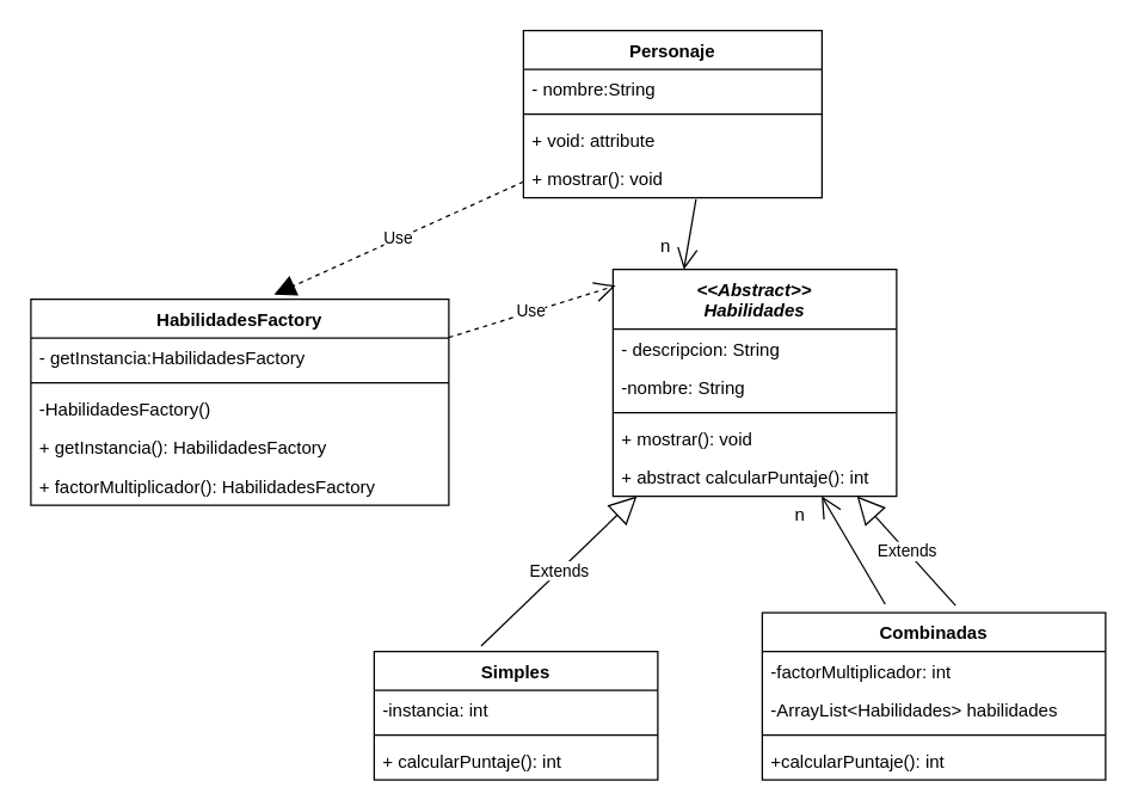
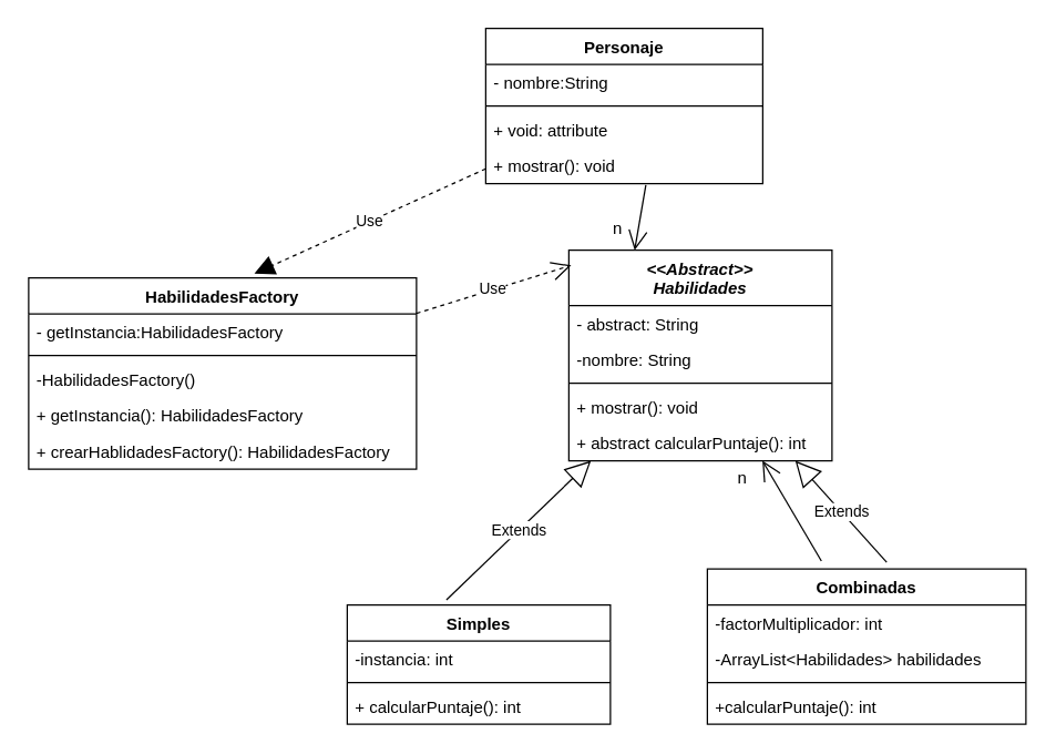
  <mxCell id="0" />
  <mxCell id="1" parent="0" />
  <mxCell id="2" value="Personaje" style="swimlane;fontStyle=1;align=center;verticalAlign=top;childLayout=stackLayout;horizontal=1;startSize=26;horizontalStack=0;resizeParent=1;resizeParentMax=0;resizeLast=0;collapsible=1;marginBottom=0;" vertex="1" parent="1"><mxGeometry x="350" y="20" width="200" height="112" as="geometry" /></mxCell>
  <mxCell id="3" value="- nombre:String" style="text;strokeColor=none;fillColor=none;align=left;verticalAlign=top;spacingLeft=4;spacingRight=4;overflow=hidden;rotatable=0;points=[[0,0.5],[1,0.5]];portConstraint=eastwest;" vertex="1" parent="2"><mxGeometry y="26" width="200" height="26" as="geometry" /></mxCell>
  <mxCell id="4" value="" style="line;strokeWidth=1;fillColor=none;align=left;verticalAlign=middle;spacingTop=-1;spacingLeft=3;spacingRight=3;rotatable=0;labelPosition=right;points=[];portConstraint=eastwest;strokeColor=inherit;" vertex="1" parent="2"><mxGeometry y="52" width="200" height="8" as="geometry" /></mxCell>
  <mxCell id="5" value="+ void: attribute" style="text;strokeColor=none;fillColor=none;align=left;verticalAlign=top;spacingLeft=4;spacingRight=4;overflow=hidden;rotatable=0;points=[[0,0.5],[1,0.5]];portConstraint=eastwest;" vertex="1" parent="2"><mxGeometry y="60" width="200" height="26" as="geometry" /></mxCell>
  <mxCell id="6" value="+ mostrar(): void" style="text;strokeColor=none;fillColor=none;align=left;verticalAlign=top;spacingLeft=4;spacingRight=4;overflow=hidden;rotatable=0;points=[[0,0.5],[1,0.5]];portConstraint=eastwest;" vertex="1" parent="2"><mxGeometry y="86" width="200" height="26" as="geometry" /></mxCell>
  <mxCell id="7" value="Simples" style="swimlane;fontStyle=1;align=center;verticalAlign=top;childLayout=stackLayout;horizontal=1;startSize=26;horizontalStack=0;resizeParent=1;resizeParentMax=0;resizeLast=0;collapsible=1;marginBottom=0;" vertex="1" parent="1"><mxGeometry x="250" y="436" width="190" height="86" as="geometry" /></mxCell>
  <mxCell id="8" value="-instancia: int" style="text;strokeColor=none;fillColor=none;align=left;verticalAlign=top;spacingLeft=4;spacingRight=4;overflow=hidden;rotatable=0;points=[[0,0.5],[1,0.5]];portConstraint=eastwest;" vertex="1" parent="7"><mxGeometry y="26" width="190" height="26" as="geometry" /></mxCell>
  <mxCell id="9" value="" style="line;strokeWidth=1;fillColor=none;align=left;verticalAlign=middle;spacingTop=-1;spacingLeft=3;spacingRight=3;rotatable=0;labelPosition=right;points=[];portConstraint=eastwest;strokeColor=inherit;" vertex="1" parent="7"><mxGeometry y="52" width="190" height="8" as="geometry" /></mxCell>
  <mxCell id="10" value="+ calcularPuntaje(): int" style="text;strokeColor=none;fillColor=none;align=left;verticalAlign=top;spacingLeft=4;spacingRight=4;overflow=hidden;rotatable=0;points=[[0,0.5],[1,0.5]];portConstraint=eastwest;" vertex="1" parent="7"><mxGeometry y="60" width="190" height="26" as="geometry" /></mxCell>
  <mxCell id="11" value="Combinadas" style="swimlane;fontStyle=1;align=center;verticalAlign=top;childLayout=stackLayout;horizontal=1;startSize=26;horizontalStack=0;resizeParent=1;resizeParentMax=0;resizeLast=0;collapsible=1;marginBottom=0;" vertex="1" parent="1"><mxGeometry x="510" y="410" width="230" height="112" as="geometry" /></mxCell>
  <mxCell id="12" value="-factorMultiplicador: int" style="text;strokeColor=none;fillColor=none;align=left;verticalAlign=top;spacingLeft=4;spacingRight=4;overflow=hidden;rotatable=0;points=[[0,0.5],[1,0.5]];portConstraint=eastwest;" vertex="1" parent="11"><mxGeometry y="26" width="230" height="26" as="geometry" /></mxCell>
  <mxCell id="13" value="-ArrayList&lt;Habilidades&gt; habilidades" style="text;strokeColor=none;fillColor=none;align=left;verticalAlign=top;spacingLeft=4;spacingRight=4;overflow=hidden;rotatable=0;points=[[0,0.5],[1,0.5]];portConstraint=eastwest;" vertex="1" parent="11"><mxGeometry y="52" width="230" height="26" as="geometry" /></mxCell>
  <mxCell id="14" value="" style="line;strokeWidth=1;fillColor=none;align=left;verticalAlign=middle;spacingTop=-1;spacingLeft=3;spacingRight=3;rotatable=0;labelPosition=right;points=[];portConstraint=eastwest;strokeColor=inherit;" vertex="1" parent="11"><mxGeometry y="78" width="230" height="8" as="geometry" /></mxCell>
  <mxCell id="15" value="+calcularPuntaje(): int" style="text;strokeColor=none;fillColor=none;align=left;verticalAlign=top;spacingLeft=4;spacingRight=4;overflow=hidden;rotatable=0;points=[[0,0.5],[1,0.5]];portConstraint=eastwest;" vertex="1" parent="11"><mxGeometry y="86" width="230" height="26" as="geometry" /></mxCell>
  <mxCell id="16" value="&lt;&lt;Abstract&gt;&gt;&#10;Habilidades" style="swimlane;fontStyle=3;align=center;verticalAlign=top;childLayout=stackLayout;horizontal=1;startSize=40;horizontalStack=0;resizeParent=1;resizeParentMax=0;resizeLast=0;collapsible=1;marginBottom=0;" vertex="1" parent="1"><mxGeometry x="410" y="180" width="190" height="152" as="geometry" /></mxCell>
- <mxCell id="17" value="- descripcion: String" style="text;strokeColor=none;fillColor=none;align=left;verticalAlign=top;spacingLeft=4;spacingRight=4;overflow=hidden;rotatable=0;points=[[0,0.5],[1,0.5]];portConstraint=eastwest;" vertex="1" parent="16"><mxGeometry y="40" width="190" height="26" as="geometry" /></mxCell>
+ <mxCell id="17" value="- abstract: String" style="text;strokeColor=none;fillColor=none;align=left;verticalAlign=top;spacingLeft=4;spacingRight=4;overflow=hidden;rotatable=0;points=[[0,0.5],[1,0.5]];portConstraint=eastwest;" vertex="1" parent="16"><mxGeometry y="40" width="190" height="26" as="geometry" /></mxCell>
  <mxCell id="18" value="-nombre: String" style="text;strokeColor=none;fillColor=none;align=left;verticalAlign=top;spacingLeft=4;spacingRight=4;overflow=hidden;rotatable=0;points=[[0,0.5],[1,0.5]];portConstraint=eastwest;" vertex="1" parent="16"><mxGeometry y="66" width="190" height="26" as="geometry" /></mxCell>
  <mxCell id="19" value="" style="line;strokeWidth=1;fillColor=none;align=left;verticalAlign=middle;spacingTop=-1;spacingLeft=3;spacingRight=3;rotatable=0;labelPosition=right;points=[];portConstraint=eastwest;strokeColor=inherit;" vertex="1" parent="16"><mxGeometry y="92" width="190" height="8" as="geometry" /></mxCell>
  <mxCell id="20" value="+ mostrar(): void" style="text;strokeColor=none;fillColor=none;align=left;verticalAlign=top;spacingLeft=4;spacingRight=4;overflow=hidden;rotatable=0;points=[[0,0.5],[1,0.5]];portConstraint=eastwest;" vertex="1" parent="16"><mxGeometry y="100" width="190" height="26" as="geometry" /></mxCell>
  <mxCell id="21" value="+ abstract calcularPuntaje(): int" style="text;strokeColor=none;fillColor=none;align=left;verticalAlign=top;spacingLeft=4;spacingRight=4;overflow=hidden;rotatable=0;points=[[0,0.5],[1,0.5]];portConstraint=eastwest;" vertex="1" parent="16"><mxGeometry y="126" width="190" height="26" as="geometry" /></mxCell>
  <mxCell id="22" value="HabilidadesFactory" style="swimlane;fontStyle=1;align=center;verticalAlign=top;childLayout=stackLayout;horizontal=1;startSize=26;horizontalStack=0;resizeParent=1;resizeParentMax=0;resizeLast=0;collapsible=1;marginBottom=0;" vertex="1" parent="1"><mxGeometry x="20" y="200" width="280" height="138" as="geometry" /></mxCell>
  <mxCell id="23" value="- getInstancia:HabilidadesFactory" style="text;strokeColor=none;fillColor=none;align=left;verticalAlign=top;spacingLeft=4;spacingRight=4;overflow=hidden;rotatable=0;points=[[0,0.5],[1,0.5]];portConstraint=eastwest;" vertex="1" parent="22"><mxGeometry y="26" width="280" height="26" as="geometry" /></mxCell>
  <mxCell id="24" value="" style="line;strokeWidth=1;fillColor=none;align=left;verticalAlign=middle;spacingTop=-1;spacingLeft=3;spacingRight=3;rotatable=0;labelPosition=right;points=[];portConstraint=eastwest;strokeColor=inherit;" vertex="1" parent="22"><mxGeometry y="52" width="280" height="8" as="geometry" /></mxCell>
  <mxCell id="25" value="-HabilidadesFactory()" style="text;strokeColor=none;fillColor=none;align=left;verticalAlign=top;spacingLeft=4;spacingRight=4;overflow=hidden;rotatable=0;points=[[0,0.5],[1,0.5]];portConstraint=eastwest;" vertex="1" parent="22"><mxGeometry y="60" width="280" height="26" as="geometry" /></mxCell>
  <mxCell id="26" value="+ getInstancia(): HabilidadesFactory" style="text;strokeColor=none;fillColor=none;align=left;verticalAlign=top;spacingLeft=4;spacingRight=4;overflow=hidden;rotatable=0;points=[[0,0.5],[1,0.5]];portConstraint=eastwest;" vertex="1" parent="22"><mxGeometry y="86" width="280" height="26" as="geometry" /></mxCell>
- <mxCell id="27" value="+ factorMultiplicador(): HabilidadesFactory" style="text;strokeColor=none;fillColor=none;align=left;verticalAlign=top;spacingLeft=4;spacingRight=4;overflow=hidden;rotatable=0;points=[[0,0.5],[1,0.5]];portConstraint=eastwest;" vertex="1" parent="22"><mxGeometry y="112" width="280" height="26" as="geometry" /></mxCell>
+ <mxCell id="27" value="+ crearHablidadesFactory(): HabilidadesFactory" style="text;strokeColor=none;fillColor=none;align=left;verticalAlign=top;spacingLeft=4;spacingRight=4;overflow=hidden;rotatable=0;points=[[0,0.5],[1,0.5]];portConstraint=eastwest;" vertex="1" parent="22"><mxGeometry y="112" width="280" height="26" as="geometry" /></mxCell>
  <mxCell id="28" value="Extends" style="endArrow=block;endSize=16;endFill=0;html=1;rounded=0;exitX=0.377;exitY=-0.043;exitDx=0;exitDy=0;exitPerimeter=0;" edge="1" parent="1" source="7" target="16"><mxGeometry width="160" relative="1" as="geometry"><mxPoint x="290" y="310" as="sourcePoint" /><mxPoint x="450" y="310" as="targetPoint" /></mxGeometry></mxCell>
  <mxCell id="29" value="Extends" style="endArrow=block;endSize=16;endFill=0;html=1;rounded=0;exitX=0.563;exitY=-0.043;exitDx=0;exitDy=0;exitPerimeter=0;" edge="1" parent="1" source="11" target="16"><mxGeometry width="160" relative="1" as="geometry"><mxPoint x="290" y="310" as="sourcePoint" /><mxPoint x="450" y="310" as="targetPoint" /></mxGeometry></mxCell>
  <mxCell id="30" value="Use" style="endArrow=block;endSize=12;dashed=1;html=1;rounded=0;entryX=0.582;entryY=-0.022;entryDx=0;entryDy=0;entryPerimeter=0;" edge="1" parent="1" source="2" target="22"><mxGeometry width="160" relative="1" as="geometry"><mxPoint x="290" y="170" as="sourcePoint" /><mxPoint x="450" y="170" as="targetPoint" /></mxGeometry></mxCell>
  <mxCell id="31" value="Use" style="endArrow=open;endSize=12;dashed=1;html=1;rounded=0;entryX=0.009;entryY=0.072;entryDx=0;entryDy=0;entryPerimeter=0;" edge="1" parent="1" source="22" target="16"><mxGeometry width="160" relative="1" as="geometry"><mxPoint x="290" y="310" as="sourcePoint" /><mxPoint x="450" y="310" as="targetPoint" /></mxGeometry></mxCell>
  <mxCell id="32" value="" style="endArrow=open;endFill=1;endSize=12;html=1;rounded=0;exitX=0.578;exitY=1.038;exitDx=0;exitDy=0;exitPerimeter=0;entryX=0.25;entryY=0;entryDx=0;entryDy=0;" edge="1" parent="1" source="6" target="16"><mxGeometry width="160" relative="1" as="geometry"><mxPoint x="290" y="310" as="sourcePoint" /><mxPoint x="450" y="310" as="targetPoint" /></mxGeometry></mxCell>
  <mxCell id="33" value="n" style="text;html=1;align=center;verticalAlign=middle;resizable=0;points=[];autosize=1;strokeColor=none;fillColor=none;" vertex="1" parent="1"><mxGeometry x="430" y="150" width="30" height="30" as="geometry" /></mxCell>
  <mxCell id="34" value="" style="endArrow=open;endFill=1;endSize=12;html=1;rounded=0;exitX=0.358;exitY=-0.051;exitDx=0;exitDy=0;exitPerimeter=0;" edge="1" parent="1" source="11" target="16"><mxGeometry width="160" relative="1" as="geometry"><mxPoint x="290" y="310" as="sourcePoint" /><mxPoint x="450" y="310" as="targetPoint" /></mxGeometry></mxCell>
  <mxCell id="35" value="n" style="text;html=1;align=center;verticalAlign=middle;resizable=0;points=[];autosize=1;strokeColor=none;fillColor=none;" vertex="1" parent="1"><mxGeometry x="520" y="330" width="30" height="30" as="geometry" /></mxCell>
